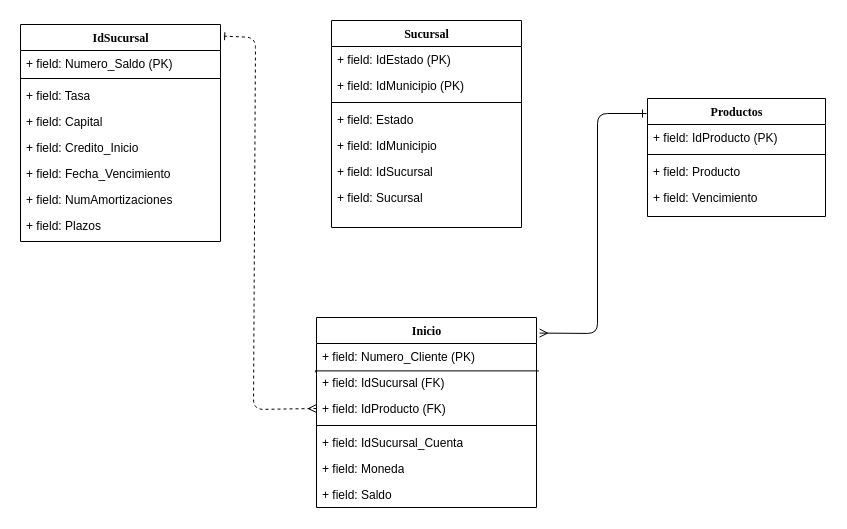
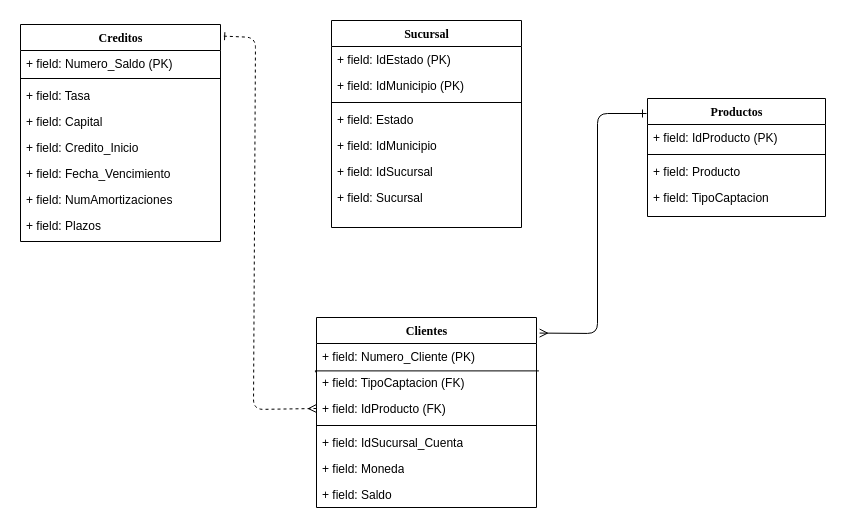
  <mxCell id="0" />
  <mxCell id="1" parent="0" />
- <mxCell id="2" value="IdSucursal" style="swimlane;html=1;fontStyle=1;align=center;verticalAlign=top;childLayout=stackLayout;horizontal=1;startSize=26;horizontalStack=0;resizeParent=1;resizeLast=0;collapsible=1;marginBottom=0;swimlaneFillColor=#ffffff;rounded=0;shadow=0;comic=0;labelBackgroundColor=none;strokeWidth=1;fillColor=none;fontFamily=Verdana;fontSize=12" parent="1" vertex="1"><mxGeometry x="20" y="24" width="200" height="217" as="geometry" /></mxCell>
+ <mxCell id="2" value="Creditos" style="swimlane;html=1;fontStyle=1;align=center;verticalAlign=top;childLayout=stackLayout;horizontal=1;startSize=26;horizontalStack=0;resizeParent=1;resizeLast=0;collapsible=1;marginBottom=0;swimlaneFillColor=#ffffff;rounded=0;shadow=0;comic=0;labelBackgroundColor=none;strokeWidth=1;fillColor=none;fontFamily=Verdana;fontSize=12" parent="1" vertex="1"><mxGeometry x="20" y="24" width="200" height="217" as="geometry" /></mxCell>
  <mxCell id="3" value="+ field: Numero_Saldo (PK)" style="text;html=1;strokeColor=none;fillColor=none;align=left;verticalAlign=top;spacingLeft=4;spacingRight=4;whiteSpace=wrap;overflow=hidden;rotatable=0;points=[[0,0.5],[1,0.5]];portConstraint=eastwest;" parent="2" vertex="1"><mxGeometry y="26" width="200" height="24" as="geometry" /></mxCell>
  <mxCell id="4" value="" style="line;html=1;strokeWidth=1;fillColor=none;align=left;verticalAlign=middle;spacingTop=-1;spacingLeft=3;spacingRight=3;rotatable=0;labelPosition=right;points=[];portConstraint=eastwest;" parent="2" vertex="1"><mxGeometry y="50" width="200" height="8" as="geometry" /></mxCell>
  <mxCell id="5" value="+ field: Tasa" style="text;html=1;strokeColor=none;fillColor=none;align=left;verticalAlign=top;spacingLeft=4;spacingRight=4;whiteSpace=wrap;overflow=hidden;rotatable=0;points=[[0,0.5],[1,0.5]];portConstraint=eastwest;" parent="2" vertex="1"><mxGeometry y="58" width="200" height="26" as="geometry" /></mxCell>
  <mxCell id="6" value="+ field: Capital" style="text;html=1;strokeColor=none;fillColor=none;align=left;verticalAlign=top;spacingLeft=4;spacingRight=4;whiteSpace=wrap;overflow=hidden;rotatable=0;points=[[0,0.5],[1,0.5]];portConstraint=eastwest;" parent="2" vertex="1"><mxGeometry y="84" width="200" height="26" as="geometry" /></mxCell>
  <mxCell id="7" value="+ field: Credito_Inicio" style="text;html=1;strokeColor=none;fillColor=none;align=left;verticalAlign=top;spacingLeft=4;spacingRight=4;whiteSpace=wrap;overflow=hidden;rotatable=0;points=[[0,0.5],[1,0.5]];portConstraint=eastwest;" parent="2" vertex="1"><mxGeometry y="110" width="200" height="26" as="geometry" /></mxCell>
  <mxCell id="8" value="+ field: Fecha_Vencimiento" style="text;html=1;strokeColor=none;fillColor=none;align=left;verticalAlign=top;spacingLeft=4;spacingRight=4;whiteSpace=wrap;overflow=hidden;rotatable=0;points=[[0,0.5],[1,0.5]];portConstraint=eastwest;" parent="2" vertex="1"><mxGeometry y="136" width="200" height="26" as="geometry" /></mxCell>
  <mxCell id="9" value="+ field: NumAmortizaciones" style="text;html=1;strokeColor=none;fillColor=none;align=left;verticalAlign=top;spacingLeft=4;spacingRight=4;whiteSpace=wrap;overflow=hidden;rotatable=0;points=[[0,0.5],[1,0.5]];portConstraint=eastwest;" vertex="1" parent="2"><mxGeometry y="162" width="200" height="26" as="geometry" /></mxCell>
  <mxCell id="10" value="+ field: Plazos" style="text;html=1;strokeColor=none;fillColor=none;align=left;verticalAlign=top;spacingLeft=4;spacingRight=4;whiteSpace=wrap;overflow=hidden;rotatable=0;points=[[0,0.5],[1,0.5]];portConstraint=eastwest;" vertex="1" parent="2"><mxGeometry y="188" width="200" height="26" as="geometry" /></mxCell>
  <mxCell id="11" value="Sucursal" style="swimlane;html=1;fontStyle=1;align=center;verticalAlign=top;childLayout=stackLayout;horizontal=1;startSize=26;horizontalStack=0;resizeParent=1;resizeLast=0;collapsible=1;marginBottom=0;swimlaneFillColor=#ffffff;rounded=0;shadow=0;comic=0;labelBackgroundColor=none;strokeWidth=1;fillColor=none;fontFamily=Verdana;fontSize=12" parent="1" vertex="1"><mxGeometry x="331" y="20" width="190" height="207" as="geometry" /></mxCell>
  <mxCell id="12" value="+ field: IdEstado (PK)" style="text;html=1;strokeColor=none;fillColor=none;align=left;verticalAlign=top;spacingLeft=4;spacingRight=4;whiteSpace=wrap;overflow=hidden;rotatable=0;points=[[0,0.5],[1,0.5]];portConstraint=eastwest;" parent="11" vertex="1"><mxGeometry y="26" width="190" height="26" as="geometry" /></mxCell>
  <mxCell id="13" value="+ field: IdMunicipio (PK)" style="text;html=1;strokeColor=none;fillColor=none;align=left;verticalAlign=top;spacingLeft=4;spacingRight=4;whiteSpace=wrap;overflow=hidden;rotatable=0;points=[[0,0.5],[1,0.5]];portConstraint=eastwest;" parent="11" vertex="1"><mxGeometry y="52" width="190" height="26" as="geometry" /></mxCell>
  <mxCell id="14" value="" style="line;html=1;strokeWidth=1;fillColor=none;align=left;verticalAlign=middle;spacingTop=-1;spacingLeft=3;spacingRight=3;rotatable=0;labelPosition=right;points=[];portConstraint=eastwest;" parent="11" vertex="1"><mxGeometry y="78" width="190" height="8" as="geometry" /></mxCell>
  <mxCell id="15" value="+ field: Estado&amp;nbsp;" style="text;html=1;strokeColor=none;fillColor=none;align=left;verticalAlign=top;spacingLeft=4;spacingRight=4;whiteSpace=wrap;overflow=hidden;rotatable=0;points=[[0,0.5],[1,0.5]];portConstraint=eastwest;" parent="11" vertex="1"><mxGeometry y="86" width="190" height="26" as="geometry" /></mxCell>
  <mxCell id="16" value="+ field: IdMunicipio" style="text;html=1;strokeColor=none;fillColor=none;align=left;verticalAlign=top;spacingLeft=4;spacingRight=4;whiteSpace=wrap;overflow=hidden;rotatable=0;points=[[0,0.5],[1,0.5]];portConstraint=eastwest;" parent="11" vertex="1"><mxGeometry y="112" width="190" height="26" as="geometry" /></mxCell>
  <mxCell id="17" value="+ field: IdSucursal" style="text;html=1;strokeColor=none;fillColor=none;align=left;verticalAlign=top;spacingLeft=4;spacingRight=4;whiteSpace=wrap;overflow=hidden;rotatable=0;points=[[0,0.5],[1,0.5]];portConstraint=eastwest;" parent="11" vertex="1"><mxGeometry y="138" width="190" height="26" as="geometry" /></mxCell>
  <mxCell id="18" value="+ field: Sucursal" style="text;html=1;strokeColor=none;fillColor=none;align=left;verticalAlign=top;spacingLeft=4;spacingRight=4;whiteSpace=wrap;overflow=hidden;rotatable=0;points=[[0,0.5],[1,0.5]];portConstraint=eastwest;" parent="11" vertex="1"><mxGeometry y="164" width="190" height="26" as="geometry" /></mxCell>
  <mxCell id="19" value="Productos" style="swimlane;html=1;fontStyle=1;align=center;verticalAlign=top;childLayout=stackLayout;horizontal=1;startSize=26;horizontalStack=0;resizeParent=1;resizeLast=0;collapsible=1;marginBottom=0;swimlaneFillColor=#ffffff;rounded=0;shadow=0;comic=0;labelBackgroundColor=none;strokeWidth=1;fillColor=none;fontFamily=Verdana;fontSize=12" parent="1" vertex="1"><mxGeometry x="647" y="98" width="178" height="118" as="geometry" /></mxCell>
  <mxCell id="20" value="+ field: IdProducto (PK)" style="text;html=1;strokeColor=none;fillColor=none;align=left;verticalAlign=top;spacingLeft=4;spacingRight=4;whiteSpace=wrap;overflow=hidden;rotatable=0;points=[[0,0.5],[1,0.5]];portConstraint=eastwest;" parent="19" vertex="1"><mxGeometry y="26" width="178" height="26" as="geometry" /></mxCell>
  <mxCell id="21" value="" style="line;html=1;strokeWidth=1;fillColor=none;align=left;verticalAlign=middle;spacingTop=-1;spacingLeft=3;spacingRight=3;rotatable=0;labelPosition=right;points=[];portConstraint=eastwest;" parent="19" vertex="1"><mxGeometry y="52" width="178" height="8" as="geometry" /></mxCell>
  <mxCell id="22" value="+ field: Producto" style="text;html=1;strokeColor=none;fillColor=none;align=left;verticalAlign=top;spacingLeft=4;spacingRight=4;whiteSpace=wrap;overflow=hidden;rotatable=0;points=[[0,0.5],[1,0.5]];portConstraint=eastwest;" parent="19" vertex="1"><mxGeometry y="60" width="178" height="26" as="geometry" /></mxCell>
- <mxCell id="23" value="+ field: Vencimiento" style="text;html=1;strokeColor=none;fillColor=none;align=left;verticalAlign=top;spacingLeft=4;spacingRight=4;whiteSpace=wrap;overflow=hidden;rotatable=0;points=[[0,0.5],[1,0.5]];portConstraint=eastwest;" parent="19" vertex="1"><mxGeometry y="86" width="178" height="26" as="geometry" /></mxCell>
- <mxCell id="24" value="Inicio" style="swimlane;html=1;fontStyle=1;align=center;verticalAlign=top;childLayout=stackLayout;horizontal=1;startSize=26;horizontalStack=0;resizeParent=1;resizeLast=0;collapsible=1;marginBottom=0;swimlaneFillColor=#ffffff;rounded=0;shadow=0;comic=0;labelBackgroundColor=none;strokeWidth=1;fillColor=none;fontFamily=Verdana;fontSize=12" parent="1" vertex="1"><mxGeometry x="316" y="317" width="220" height="190" as="geometry" /></mxCell>
+ <mxCell id="23" value="+ field: TipoCaptacion" style="text;html=1;strokeColor=none;fillColor=none;align=left;verticalAlign=top;spacingLeft=4;spacingRight=4;whiteSpace=wrap;overflow=hidden;rotatable=0;points=[[0,0.5],[1,0.5]];portConstraint=eastwest;" parent="19" vertex="1"><mxGeometry y="86" width="178" height="26" as="geometry" /></mxCell>
+ <mxCell id="24" value="Clientes" style="swimlane;html=1;fontStyle=1;align=center;verticalAlign=top;childLayout=stackLayout;horizontal=1;startSize=26;horizontalStack=0;resizeParent=1;resizeLast=0;collapsible=1;marginBottom=0;swimlaneFillColor=#ffffff;rounded=0;shadow=0;comic=0;labelBackgroundColor=none;strokeWidth=1;fillColor=none;fontFamily=Verdana;fontSize=12" parent="1" vertex="1"><mxGeometry x="316" y="317" width="220" height="190" as="geometry" /></mxCell>
  <mxCell id="25" value="+ field: Numero_Cliente (PK)" style="text;html=1;strokeColor=none;fillColor=none;align=left;verticalAlign=top;spacingLeft=4;spacingRight=4;whiteSpace=wrap;overflow=hidden;rotatable=0;points=[[0,0.5],[1,0.5]];portConstraint=eastwest;" parent="24" vertex="1"><mxGeometry y="26" width="220" height="26" as="geometry" /></mxCell>
- <mxCell id="26" value="+ field: IdSucursal (FK)" style="text;html=1;strokeColor=none;fillColor=none;align=left;verticalAlign=top;spacingLeft=4;spacingRight=4;whiteSpace=wrap;overflow=hidden;rotatable=0;points=[[0,0.5],[1,0.5]];portConstraint=eastwest;" parent="24" vertex="1"><mxGeometry y="52" width="220" height="26" as="geometry" /></mxCell>
+ <mxCell id="26" value="+ field: TipoCaptacion (FK)" style="text;html=1;strokeColor=none;fillColor=none;align=left;verticalAlign=top;spacingLeft=4;spacingRight=4;whiteSpace=wrap;overflow=hidden;rotatable=0;points=[[0,0.5],[1,0.5]];portConstraint=eastwest;" parent="24" vertex="1"><mxGeometry y="52" width="220" height="26" as="geometry" /></mxCell>
  <mxCell id="27" value="+ field: IdProducto (FK)" style="text;html=1;strokeColor=none;fillColor=none;align=left;verticalAlign=top;spacingLeft=4;spacingRight=4;whiteSpace=wrap;overflow=hidden;rotatable=0;points=[[0,0.5],[1,0.5]];portConstraint=eastwest;" parent="24" vertex="1"><mxGeometry y="78" width="220" height="26" as="geometry" /></mxCell>
  <mxCell id="28" value="" style="line;html=1;strokeWidth=1;fillColor=none;align=left;verticalAlign=middle;spacingTop=-1;spacingLeft=3;spacingRight=3;rotatable=0;labelPosition=right;points=[];portConstraint=eastwest;" parent="24" vertex="1"><mxGeometry y="104" width="220" height="8" as="geometry" /></mxCell>
  <mxCell id="29" value="+ field: IdSucursal_Cuenta" style="text;html=1;strokeColor=none;fillColor=none;align=left;verticalAlign=top;spacingLeft=4;spacingRight=4;whiteSpace=wrap;overflow=hidden;rotatable=0;points=[[0,0.5],[1,0.5]];portConstraint=eastwest;" parent="24" vertex="1"><mxGeometry y="112" width="220" height="26" as="geometry" /></mxCell>
  <mxCell id="30" value="+ field: Moneda" style="text;html=1;strokeColor=none;fillColor=none;align=left;verticalAlign=top;spacingLeft=4;spacingRight=4;whiteSpace=wrap;overflow=hidden;rotatable=0;points=[[0,0.5],[1,0.5]];portConstraint=eastwest;" parent="24" vertex="1"><mxGeometry y="138" width="220" height="26" as="geometry" /></mxCell>
  <mxCell id="31" value="+ field: Saldo" style="text;html=1;strokeColor=none;fillColor=none;align=left;verticalAlign=top;spacingLeft=4;spacingRight=4;whiteSpace=wrap;overflow=hidden;rotatable=0;points=[[0,0.5],[1,0.5]];portConstraint=eastwest;" parent="24" vertex="1"><mxGeometry y="164" width="220" height="26" as="geometry" /></mxCell>
  <mxCell id="32" value="" style="endArrow=none;html=1;rounded=0;exitX=-0.007;exitY=1.085;exitDx=0;exitDy=0;exitPerimeter=0;" edge="1" parent="24" source="25" target="26"><mxGeometry width="50" height="50" relative="1" as="geometry"><mxPoint x="240" y="80" as="sourcePoint" /><mxPoint x="290" y="30" as="targetPoint" /></mxGeometry></mxCell>
  <mxCell id="33" value="" style="endArrow=none;html=1;rounded=0;exitX=-0.007;exitY=1.054;exitDx=0;exitDy=0;exitPerimeter=0;entryX=1.011;entryY=0.054;entryDx=0;entryDy=0;entryPerimeter=0;" edge="1" parent="24" source="25" target="26"><mxGeometry width="50" height="50" relative="1" as="geometry"><mxPoint x="240" y="80" as="sourcePoint" /><mxPoint x="290" y="30" as="targetPoint" /></mxGeometry></mxCell>
  <mxCell id="34" value="" style="endArrow=ERone;html=1;rounded=1;jumpStyle=arc;curved=0;startArrow=ERmany;startFill=0;endFill=0;exitX=1.014;exitY=0.082;exitDx=0;exitDy=0;exitPerimeter=0;" edge="1" parent="1" source="24"><mxGeometry width="50" height="50" relative="1" as="geometry"><mxPoint x="537" y="405" as="sourcePoint" /><mxPoint x="646" y="113" as="targetPoint" /><Array as="points"><mxPoint x="597" y="333" /><mxPoint x="597" y="113" /></Array></mxGeometry></mxCell>
  <mxCell id="35" value="" style="endArrow=ERone;html=1;rounded=1;jumpStyle=arc;curved=0;startArrow=ERmany;startFill=0;endFill=0;exitX=0;exitY=0.5;exitDx=0;exitDy=0;entryX=1.001;entryY=0.053;entryDx=0;entryDy=0;entryPerimeter=0;dashed=1;" edge="1" parent="1" source="27" target="2"><mxGeometry width="50" height="50" relative="1" as="geometry"><mxPoint x="313" y="429" as="sourcePoint" /><mxPoint x="183" y="242" as="targetPoint" /><Array as="points"><mxPoint x="253" y="409" /><mxPoint x="255" y="37" /></Array></mxGeometry></mxCell>
